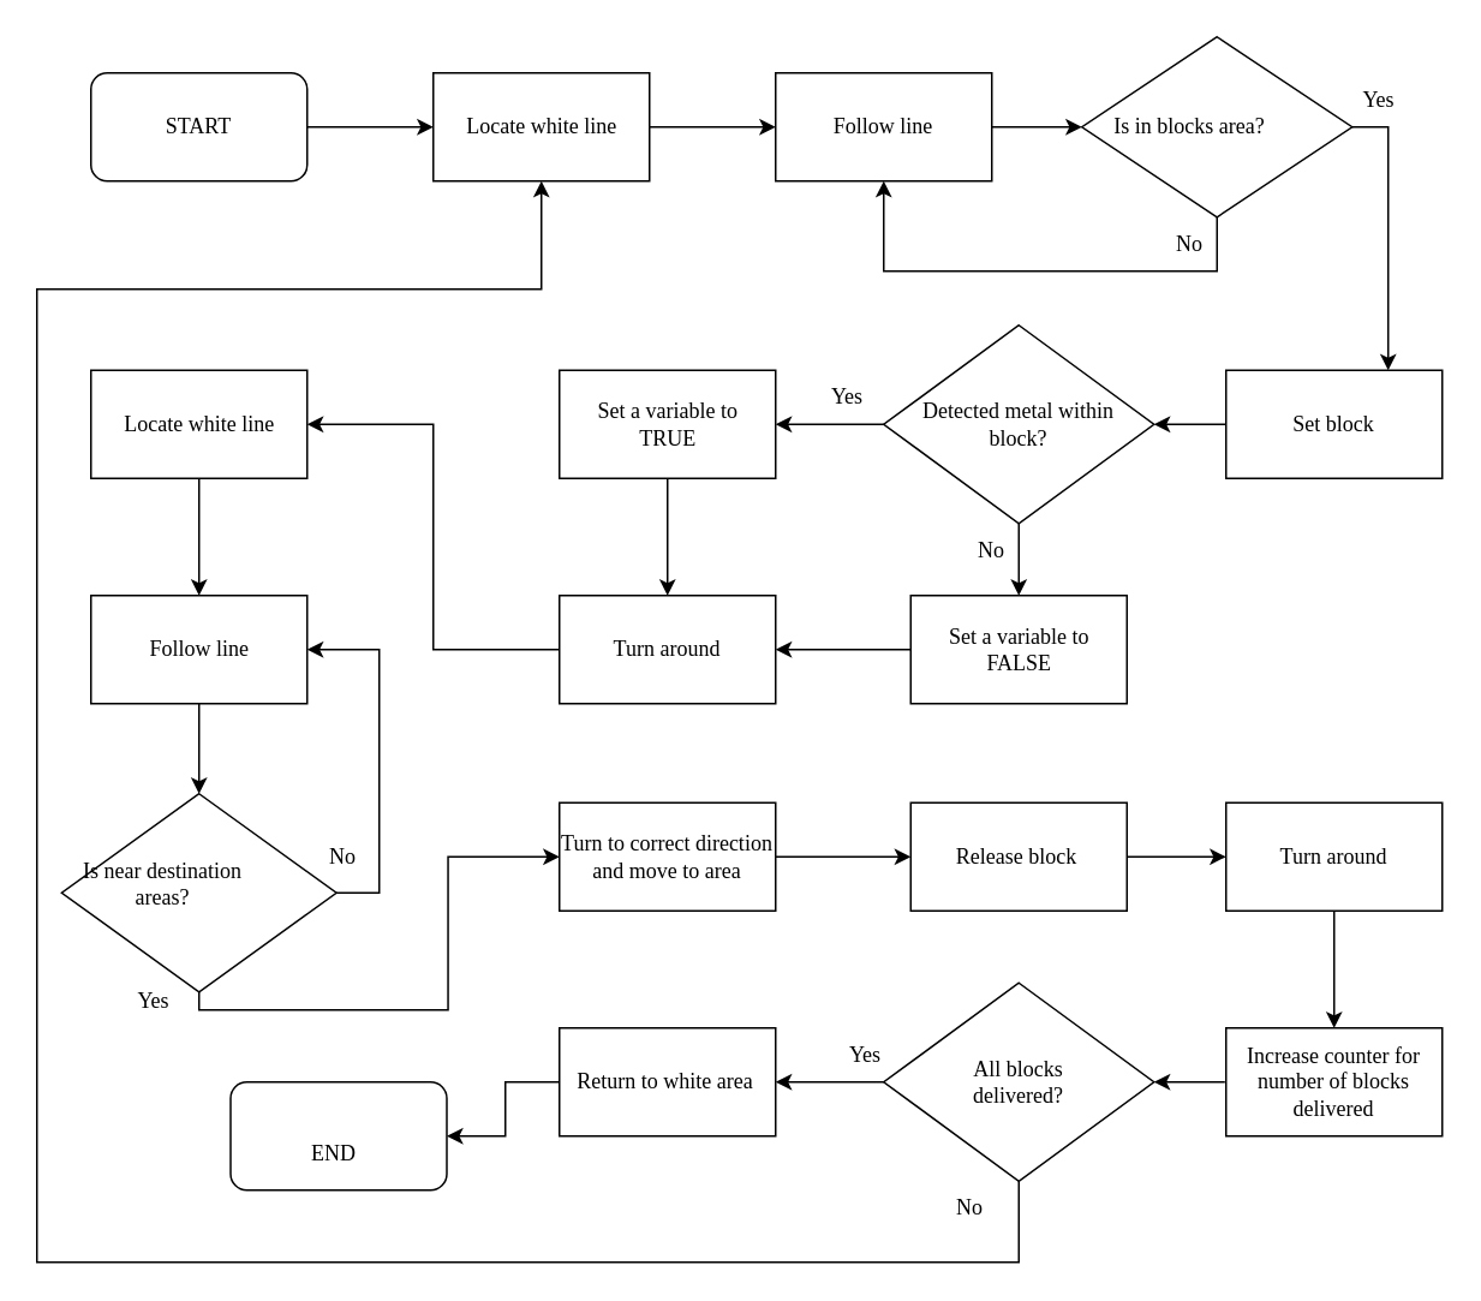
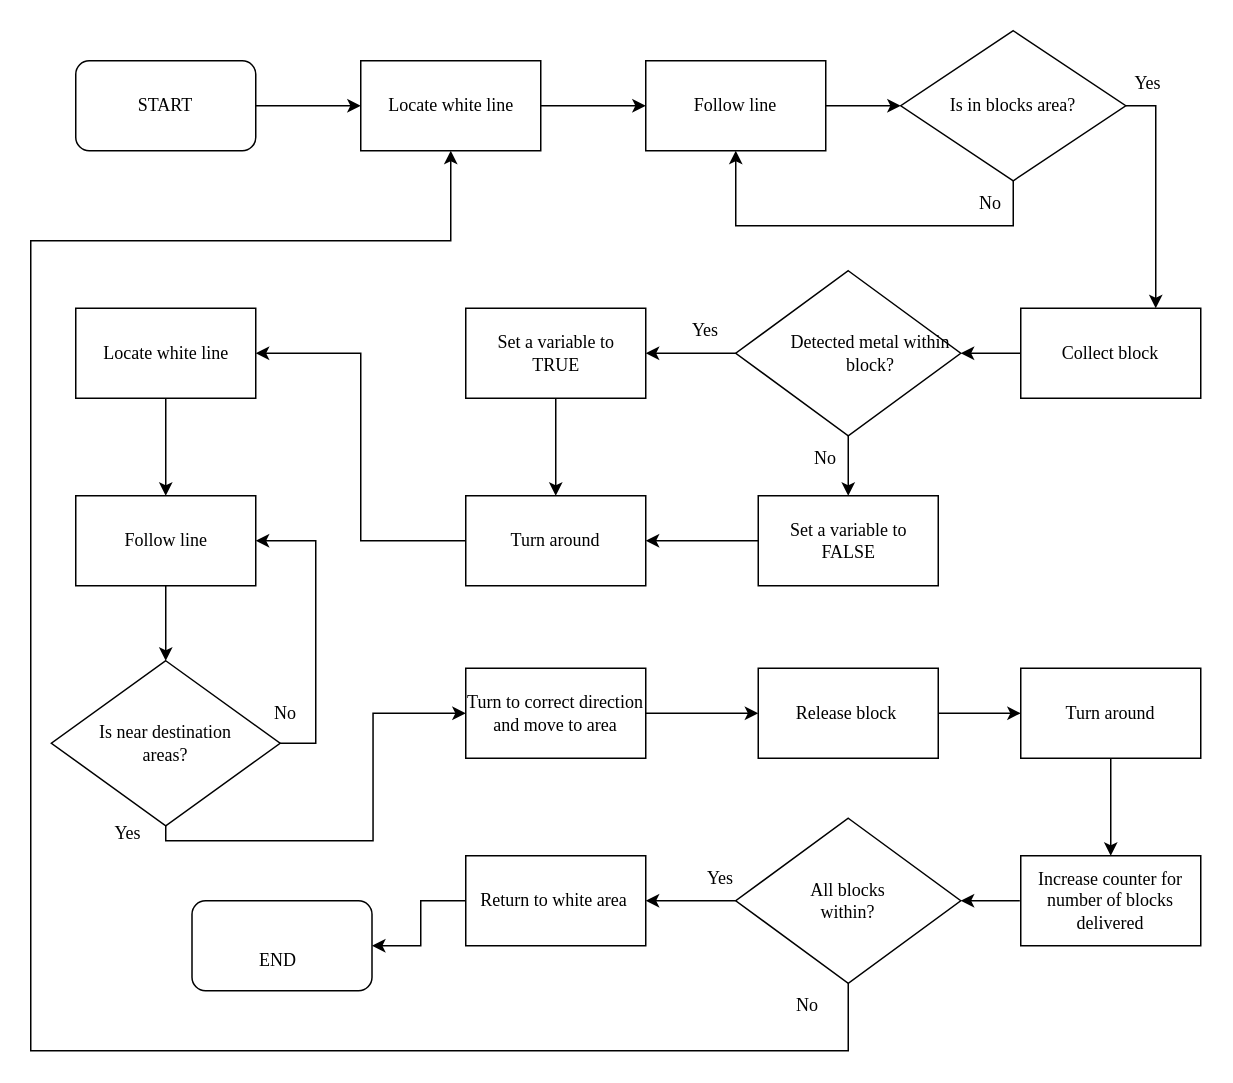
  <mxCell id="0" />
  <mxCell id="1" parent="0" />
  <mxCell id="2" style="edgeStyle=orthogonalEdgeStyle;rounded=0;orthogonalLoop=1;jettySize=auto;html=1;exitX=1;exitY=0.5;exitDx=0;exitDy=0;entryX=0;entryY=0.5;entryDx=0;entryDy=0;fontFamily=Comic Sans MS;" parent="1" source="3" target="6" edge="1"><mxGeometry relative="1" as="geometry" /></mxCell>
  <mxCell id="3" value="" style="rounded=1;whiteSpace=wrap;html=1;fontFamily=Comic Sans MS;" parent="1" vertex="1"><mxGeometry x="50" y="40" width="120" height="60" as="geometry" /></mxCell>
  <mxCell id="4" value="START" style="text;html=1;strokeColor=none;fillColor=none;align=center;verticalAlign=middle;whiteSpace=wrap;rounded=0;fontFamily=Comic Sans MS;" parent="1" vertex="1"><mxGeometry x="80" y="55" width="60" height="30" as="geometry" /></mxCell>
  <mxCell id="5" style="edgeStyle=orthogonalEdgeStyle;rounded=0;orthogonalLoop=1;jettySize=auto;html=1;exitX=1;exitY=0.5;exitDx=0;exitDy=0;entryX=0;entryY=0.5;entryDx=0;entryDy=0;fontFamily=Comic Sans MS;" parent="1" source="6" target="10" edge="1"><mxGeometry relative="1" as="geometry" /></mxCell>
  <mxCell id="6" value="" style="rounded=0;whiteSpace=wrap;html=1;fontFamily=Comic Sans MS;" parent="1" vertex="1"><mxGeometry x="240" y="40" width="120" height="60" as="geometry" /></mxCell>
  <mxCell id="7" value="Locate white line" style="text;html=1;strokeColor=none;fillColor=none;align=center;verticalAlign=middle;whiteSpace=wrap;rounded=0;fontFamily=Comic Sans MS;" parent="1" vertex="1"><mxGeometry x="247.5" y="55" width="105" height="30" as="geometry" /></mxCell>
  <mxCell id="8" value="" style="rounded=0;whiteSpace=wrap;html=1;fontFamily=Comic Sans MS;" parent="1" vertex="1"><mxGeometry x="430" y="40" width="120" height="60" as="geometry" /></mxCell>
  <mxCell id="9" style="edgeStyle=orthogonalEdgeStyle;rounded=0;orthogonalLoop=1;jettySize=auto;html=1;exitX=1;exitY=0.5;exitDx=0;exitDy=0;entryX=0;entryY=0.5;entryDx=0;entryDy=0;fontFamily=Comic Sans MS;" parent="1" source="10" target="12" edge="1"><mxGeometry relative="1" as="geometry" /></mxCell>
  <mxCell id="10" value="Follow line" style="text;html=1;strokeColor=none;fillColor=none;align=center;verticalAlign=middle;whiteSpace=wrap;rounded=0;fontFamily=Comic Sans MS;" parent="1" vertex="1"><mxGeometry x="430" y="55" width="120" height="30" as="geometry" /></mxCell>
  <mxCell id="11" style="edgeStyle=orthogonalEdgeStyle;rounded=0;orthogonalLoop=1;jettySize=auto;html=1;exitX=1;exitY=0.5;exitDx=0;exitDy=0;fontFamily=Comic Sans MS;entryX=0.75;entryY=0;entryDx=0;entryDy=0;" parent="1" source="12" target="16" edge="1"><mxGeometry relative="1" as="geometry"><mxPoint x="770" y="180" as="targetPoint" /></mxGeometry></mxCell>
  <mxCell id="12" value="" style="rhombus;whiteSpace=wrap;html=1;fontFamily=Comic Sans MS;" parent="1" vertex="1"><mxGeometry x="600" y="20" width="150" height="100" as="geometry" /></mxCell>
- <mxCell id="13" value="Is in blocks area?" style="text;html=1;strokeColor=none;fillColor=none;align=center;verticalAlign=middle;whiteSpace=wrap;rounded=0;fontFamily=Comic Sans MS;" parent="1" vertex="1"><mxGeometry x="615" y="55" width="90" height="30" as="geometry" /></mxCell>
+ <mxCell id="13" value="Is in blocks area?" style="text;html=1;strokeColor=none;fillColor=none;align=center;verticalAlign=middle;whiteSpace=wrap;rounded=0;fontFamily=Comic Sans MS;" parent="1" vertex="1"><mxGeometry x="630" y="55" width="90" height="30" as="geometry" /></mxCell>
  <mxCell id="14" value="" style="endArrow=classic;html=1;rounded=0;fontFamily=Comic Sans MS;edgeStyle=orthogonalEdgeStyle;exitX=0.5;exitY=1;exitDx=0;exitDy=0;entryX=0.5;entryY=1;entryDx=0;entryDy=0;" parent="1" source="12" target="8" edge="1"><mxGeometry width="50" height="50" relative="1" as="geometry"><mxPoint x="560" y="180" as="sourcePoint" /><mxPoint x="610" y="130" as="targetPoint" /><Array as="points"><mxPoint x="675" y="150" /><mxPoint x="490" y="150" /></Array></mxGeometry></mxCell>
  <mxCell id="15" style="edgeStyle=orthogonalEdgeStyle;rounded=0;orthogonalLoop=1;jettySize=auto;html=1;exitX=0;exitY=0.5;exitDx=0;exitDy=0;entryX=1;entryY=0.5;entryDx=0;entryDy=0;fontFamily=Comic Sans MS;" parent="1" source="16" target="20" edge="1"><mxGeometry relative="1" as="geometry" /></mxCell>
  <mxCell id="16" value="" style="rounded=0;whiteSpace=wrap;html=1;fontFamily=Comic Sans MS;" parent="1" vertex="1"><mxGeometry x="680" y="205" width="120" height="60" as="geometry" /></mxCell>
- <mxCell id="17" value="Set block" style="text;html=1;strokeColor=none;fillColor=none;align=center;verticalAlign=middle;whiteSpace=wrap;rounded=0;fontFamily=Comic Sans MS;" parent="1" vertex="1"><mxGeometry x="685" y="220" width="110" height="30" as="geometry" /></mxCell>
+ <mxCell id="17" value="Collect block" style="text;html=1;strokeColor=none;fillColor=none;align=center;verticalAlign=middle;whiteSpace=wrap;rounded=0;fontFamily=Comic Sans MS;" parent="1" vertex="1"><mxGeometry x="685" y="220" width="110" height="30" as="geometry" /></mxCell>
  <mxCell id="18" style="edgeStyle=orthogonalEdgeStyle;rounded=0;orthogonalLoop=1;jettySize=auto;html=1;exitX=0.5;exitY=1;exitDx=0;exitDy=0;entryX=0.5;entryY=0;entryDx=0;entryDy=0;fontFamily=Comic Sans MS;" parent="1" source="20" target="27" edge="1"><mxGeometry relative="1" as="geometry" /></mxCell>
  <mxCell id="19" style="edgeStyle=orthogonalEdgeStyle;rounded=0;orthogonalLoop=1;jettySize=auto;html=1;exitX=0;exitY=0.5;exitDx=0;exitDy=0;entryX=1;entryY=0.5;entryDx=0;entryDy=0;fontFamily=Comic Sans MS;" parent="1" source="20" target="25" edge="1"><mxGeometry relative="1" as="geometry" /></mxCell>
  <mxCell id="20" value="" style="rhombus;whiteSpace=wrap;html=1;fontFamily=Comic Sans MS;" parent="1" vertex="1"><mxGeometry x="490" y="180" width="150" height="110" as="geometry" /></mxCell>
  <mxCell id="21" value="Yes" style="text;html=1;strokeColor=none;fillColor=none;align=center;verticalAlign=middle;whiteSpace=wrap;rounded=0;fontFamily=Comic Sans MS;" parent="1" vertex="1"><mxGeometry x="735" y="40" width="60" height="30" as="geometry" /></mxCell>
  <mxCell id="22" value="No" style="text;html=1;strokeColor=none;fillColor=none;align=center;verticalAlign=middle;whiteSpace=wrap;rounded=0;fontFamily=Comic Sans MS;" parent="1" vertex="1"><mxGeometry x="630" y="120" width="60" height="30" as="geometry" /></mxCell>
- <mxCell id="23" value="Detected metal within block?" style="text;html=1;strokeColor=none;fillColor=none;align=center;verticalAlign=middle;whiteSpace=wrap;rounded=0;fontFamily=Comic Sans MS;" parent="1" vertex="1"><mxGeometry x="510" y="220" width="110" height="30" as="geometry" /></mxCell>
+ <mxCell id="23" value="Detected metal within block?" style="text;html=1;strokeColor=none;fillColor=none;align=center;verticalAlign=middle;whiteSpace=wrap;rounded=0;fontFamily=Comic Sans MS;" parent="1" vertex="1"><mxGeometry x="525" y="220" width="110" height="30" as="geometry" /></mxCell>
  <mxCell id="24" style="edgeStyle=orthogonalEdgeStyle;rounded=0;orthogonalLoop=1;jettySize=auto;html=1;exitX=0.5;exitY=1;exitDx=0;exitDy=0;entryX=0.5;entryY=0;entryDx=0;entryDy=0;fontFamily=Comic Sans MS;" parent="1" source="25" target="32" edge="1"><mxGeometry relative="1" as="geometry" /></mxCell>
  <mxCell id="25" value="" style="rounded=0;whiteSpace=wrap;html=1;fontFamily=Comic Sans MS;" parent="1" vertex="1"><mxGeometry x="310" y="205" width="120" height="60" as="geometry" /></mxCell>
  <mxCell id="26" style="edgeStyle=orthogonalEdgeStyle;rounded=0;orthogonalLoop=1;jettySize=auto;html=1;exitX=0;exitY=0.5;exitDx=0;exitDy=0;entryX=1;entryY=0.5;entryDx=0;entryDy=0;fontFamily=Comic Sans MS;" parent="1" source="27" target="32" edge="1"><mxGeometry relative="1" as="geometry" /></mxCell>
  <mxCell id="27" value="" style="rounded=0;whiteSpace=wrap;html=1;fontFamily=Comic Sans MS;" parent="1" vertex="1"><mxGeometry x="505" y="330" width="120" height="60" as="geometry" /></mxCell>
  <mxCell id="28" value="Yes" style="text;html=1;strokeColor=none;fillColor=none;align=center;verticalAlign=middle;whiteSpace=wrap;rounded=0;fontFamily=Comic Sans MS;" parent="1" vertex="1"><mxGeometry x="440" y="205" width="60" height="30" as="geometry" /></mxCell>
  <mxCell id="29" value="No" style="text;html=1;strokeColor=none;fillColor=none;align=center;verticalAlign=middle;whiteSpace=wrap;rounded=0;fontFamily=Comic Sans MS;" parent="1" vertex="1"><mxGeometry x="520" y="290" width="60" height="30" as="geometry" /></mxCell>
  <mxCell id="30" value="Set a variable to TRUE" style="text;html=1;strokeColor=none;fillColor=none;align=center;verticalAlign=middle;whiteSpace=wrap;rounded=0;fontFamily=Comic Sans MS;" parent="1" vertex="1"><mxGeometry x="318.75" y="220" width="102.5" height="30" as="geometry" /></mxCell>
  <mxCell id="31" value="Set a variable to FALSE" style="text;html=1;strokeColor=none;fillColor=none;align=center;verticalAlign=middle;whiteSpace=wrap;rounded=0;fontFamily=Comic Sans MS;" parent="1" vertex="1"><mxGeometry x="513.75" y="345" width="102.5" height="30" as="geometry" /></mxCell>
  <mxCell id="32" value="" style="rounded=0;whiteSpace=wrap;html=1;fontFamily=Comic Sans MS;" parent="1" vertex="1"><mxGeometry x="310" y="330" width="120" height="60" as="geometry" /></mxCell>
  <mxCell id="33" value="Turn around" style="text;html=1;strokeColor=none;fillColor=none;align=center;verticalAlign=middle;whiteSpace=wrap;rounded=0;fontFamily=Comic Sans MS;" parent="1" vertex="1"><mxGeometry x="315" y="345" width="110" height="30" as="geometry" /></mxCell>
  <mxCell id="34" style="edgeStyle=orthogonalEdgeStyle;rounded=0;orthogonalLoop=1;jettySize=auto;html=1;exitX=0.5;exitY=1;exitDx=0;exitDy=0;entryX=0.5;entryY=0;entryDx=0;entryDy=0;fontFamily=Comic Sans MS;" parent="1" source="35" target="38" edge="1"><mxGeometry relative="1" as="geometry" /></mxCell>
  <mxCell id="35" value="" style="rounded=0;whiteSpace=wrap;html=1;fontFamily=Comic Sans MS;" parent="1" vertex="1"><mxGeometry x="50" y="205" width="120" height="60" as="geometry" /></mxCell>
  <mxCell id="36" value="Locate white line" style="text;html=1;strokeColor=none;fillColor=none;align=center;verticalAlign=middle;whiteSpace=wrap;rounded=0;fontFamily=Comic Sans MS;" parent="1" vertex="1"><mxGeometry x="57.5" y="220" width="105" height="30" as="geometry" /></mxCell>
  <mxCell id="37" style="edgeStyle=orthogonalEdgeStyle;rounded=0;orthogonalLoop=1;jettySize=auto;html=1;exitX=0.5;exitY=1;exitDx=0;exitDy=0;entryX=0.5;entryY=0;entryDx=0;entryDy=0;fontFamily=Comic Sans MS;" parent="1" source="38" target="41" edge="1"><mxGeometry relative="1" as="geometry" /></mxCell>
  <mxCell id="38" value="" style="rounded=0;whiteSpace=wrap;html=1;fontFamily=Comic Sans MS;" parent="1" vertex="1"><mxGeometry x="50" y="330" width="120" height="60" as="geometry" /></mxCell>
  <mxCell id="39" value="Follow line" style="text;html=1;strokeColor=none;fillColor=none;align=center;verticalAlign=middle;whiteSpace=wrap;rounded=0;fontFamily=Comic Sans MS;" parent="1" vertex="1"><mxGeometry x="63.75" y="345" width="92.5" height="30" as="geometry" /></mxCell>
  <mxCell id="40" value="" style="endArrow=classic;html=1;rounded=0;fontFamily=Comic Sans MS;edgeStyle=orthogonalEdgeStyle;exitX=0;exitY=0.5;exitDx=0;exitDy=0;entryX=1;entryY=0.5;entryDx=0;entryDy=0;" parent="1" source="32" target="35" edge="1"><mxGeometry width="50" height="50" relative="1" as="geometry"><mxPoint x="290" y="520" as="sourcePoint" /><mxPoint x="340" y="470" as="targetPoint" /></mxGeometry></mxCell>
  <mxCell id="41" value="" style="rhombus;whiteSpace=wrap;html=1;fontFamily=Comic Sans MS;" parent="1" vertex="1"><mxGeometry x="33.75" y="440" width="152.5" height="110" as="geometry" /></mxCell>
- <mxCell id="42" value="Is near destination areas?" style="text;html=1;strokeColor=none;fillColor=none;align=center;verticalAlign=middle;whiteSpace=wrap;rounded=0;fontFamily=Comic Sans MS;" parent="1" vertex="1"><mxGeometry x="40" y="475" width="100" height="30" as="geometry" /></mxCell>
+ <mxCell id="42" value="Is near destination areas?" style="text;html=1;strokeColor=none;fillColor=none;align=center;verticalAlign=middle;whiteSpace=wrap;rounded=0;fontFamily=Comic Sans MS;" parent="1" vertex="1"><mxGeometry x="60" y="480" width="100" height="30" as="geometry" /></mxCell>
  <mxCell id="43" value="" style="endArrow=classic;html=1;rounded=0;fontFamily=Comic Sans MS;edgeStyle=orthogonalEdgeStyle;exitX=1;exitY=0.5;exitDx=0;exitDy=0;entryX=1;entryY=0.5;entryDx=0;entryDy=0;" parent="1" source="41" target="38" edge="1"><mxGeometry width="50" height="50" relative="1" as="geometry"><mxPoint x="300" y="560" as="sourcePoint" /><mxPoint x="350" y="510" as="targetPoint" /><Array as="points"><mxPoint x="210" y="495" /><mxPoint x="210" y="360" /></Array></mxGeometry></mxCell>
  <mxCell id="44" value="No" style="text;html=1;strokeColor=none;fillColor=none;align=center;verticalAlign=middle;whiteSpace=wrap;rounded=0;fontFamily=Comic Sans MS;" parent="1" vertex="1"><mxGeometry x="180" y="460" width="20" height="30" as="geometry" /></mxCell>
  <mxCell id="45" value="" style="endArrow=classic;html=1;rounded=0;fontFamily=Comic Sans MS;edgeStyle=orthogonalEdgeStyle;exitX=0.5;exitY=1;exitDx=0;exitDy=0;entryX=0;entryY=0.5;entryDx=0;entryDy=0;" parent="1" source="41" target="46" edge="1"><mxGeometry width="50" height="50" relative="1" as="geometry"><mxPoint x="290" y="620" as="sourcePoint" /><mxPoint x="320" y="470" as="targetPoint" /></mxGeometry></mxCell>
  <mxCell id="46" value="" style="rounded=0;whiteSpace=wrap;html=1;fontFamily=Comic Sans MS;" parent="1" vertex="1"><mxGeometry x="310" y="445" width="120" height="60" as="geometry" /></mxCell>
  <mxCell id="47" value="Yes" style="text;html=1;strokeColor=none;fillColor=none;align=center;verticalAlign=middle;whiteSpace=wrap;rounded=0;fontFamily=Comic Sans MS;" parent="1" vertex="1"><mxGeometry x="70" y="540" width="30" height="30" as="geometry" /></mxCell>
  <mxCell id="48" style="edgeStyle=orthogonalEdgeStyle;rounded=0;orthogonalLoop=1;jettySize=auto;html=1;exitX=1;exitY=0.5;exitDx=0;exitDy=0;entryX=0;entryY=0.5;entryDx=0;entryDy=0;fontFamily=Comic Sans MS;" parent="1" source="49" target="51" edge="1"><mxGeometry relative="1" as="geometry" /></mxCell>
  <mxCell id="49" value="Turn to correct direction and move to area" style="text;html=1;strokeColor=none;fillColor=none;align=center;verticalAlign=middle;whiteSpace=wrap;rounded=0;fontFamily=Comic Sans MS;" parent="1" vertex="1"><mxGeometry x="310" y="445" width="120" height="60" as="geometry" /></mxCell>
  <mxCell id="50" style="edgeStyle=orthogonalEdgeStyle;rounded=0;orthogonalLoop=1;jettySize=auto;html=1;exitX=1;exitY=0.5;exitDx=0;exitDy=0;entryX=0;entryY=0.5;entryDx=0;entryDy=0;fontFamily=Comic Sans MS;" parent="1" source="51" target="54" edge="1"><mxGeometry relative="1" as="geometry" /></mxCell>
  <mxCell id="51" value="" style="rounded=0;whiteSpace=wrap;html=1;fontFamily=Comic Sans MS;" parent="1" vertex="1"><mxGeometry x="505" y="445" width="120" height="60" as="geometry" /></mxCell>
  <mxCell id="52" value="Release block" style="text;html=1;strokeColor=none;fillColor=none;align=center;verticalAlign=middle;whiteSpace=wrap;rounded=0;fontFamily=Comic Sans MS;" parent="1" vertex="1"><mxGeometry x="504" y="460" width="120" height="30" as="geometry" /></mxCell>
  <mxCell id="53" style="edgeStyle=orthogonalEdgeStyle;rounded=0;orthogonalLoop=1;jettySize=auto;html=1;exitX=0.5;exitY=1;exitDx=0;exitDy=0;entryX=0.5;entryY=0;entryDx=0;entryDy=0;fontFamily=Comic Sans MS;" parent="1" source="54" target="56" edge="1"><mxGeometry relative="1" as="geometry" /></mxCell>
  <mxCell id="54" value="" style="rounded=0;whiteSpace=wrap;html=1;fontFamily=Comic Sans MS;" parent="1" vertex="1"><mxGeometry x="680" y="445" width="120" height="60" as="geometry" /></mxCell>
  <mxCell id="55" value="Turn around" style="text;html=1;strokeColor=none;fillColor=none;align=center;verticalAlign=middle;whiteSpace=wrap;rounded=0;fontFamily=Comic Sans MS;" parent="1" vertex="1"><mxGeometry x="695" y="460" width="90" height="30" as="geometry" /></mxCell>
  <mxCell id="56" value="" style="rounded=0;whiteSpace=wrap;html=1;fontFamily=Comic Sans MS;" parent="1" vertex="1"><mxGeometry x="680" y="570" width="120" height="60" as="geometry" /></mxCell>
  <mxCell id="57" style="edgeStyle=orthogonalEdgeStyle;rounded=0;orthogonalLoop=1;jettySize=auto;html=1;exitX=-0.072;exitY=0.5;exitDx=0;exitDy=0;entryX=1;entryY=0.5;entryDx=0;entryDy=0;fontFamily=Comic Sans MS;exitPerimeter=0;" parent="1" source="58" target="60" edge="1"><mxGeometry relative="1" as="geometry" /></mxCell>
  <mxCell id="58" value="Increase counter for number of blocks delivered" style="text;html=1;strokeColor=none;fillColor=none;align=center;verticalAlign=middle;whiteSpace=wrap;rounded=0;fontFamily=Comic Sans MS;" parent="1" vertex="1"><mxGeometry x="687" y="570" width="106" height="60" as="geometry" /></mxCell>
  <mxCell id="59" style="edgeStyle=orthogonalEdgeStyle;rounded=0;orthogonalLoop=1;jettySize=auto;html=1;exitX=0;exitY=0.5;exitDx=0;exitDy=0;entryX=1;entryY=0.5;entryDx=0;entryDy=0;fontFamily=Comic Sans MS;" parent="1" source="60" target="62" edge="1"><mxGeometry relative="1" as="geometry" /></mxCell>
  <mxCell id="60" value="" style="rhombus;whiteSpace=wrap;html=1;fontFamily=Comic Sans MS;" parent="1" vertex="1"><mxGeometry x="490" y="545" width="150" height="110" as="geometry" /></mxCell>
- <mxCell id="61" value="All blocks delivered?" style="text;html=1;strokeColor=none;fillColor=none;align=center;verticalAlign=middle;whiteSpace=wrap;rounded=0;fontFamily=Comic Sans MS;" parent="1" vertex="1"><mxGeometry x="520" y="575" width="90" height="50" as="geometry" /></mxCell>
+ <mxCell id="61" value="All blocks within?" style="text;html=1;strokeColor=none;fillColor=none;align=center;verticalAlign=middle;whiteSpace=wrap;rounded=0;fontFamily=Comic Sans MS;" parent="1" vertex="1"><mxGeometry x="520" y="575" width="90" height="50" as="geometry" /></mxCell>
  <mxCell id="62" value="" style="rounded=0;whiteSpace=wrap;html=1;fontFamily=Comic Sans MS;" parent="1" vertex="1"><mxGeometry x="310" y="570" width="120" height="60" as="geometry" /></mxCell>
  <mxCell id="63" value="Return to white area" style="text;html=1;strokeColor=none;fillColor=none;align=center;verticalAlign=middle;whiteSpace=wrap;rounded=0;fontFamily=Comic Sans MS;" parent="1" vertex="1"><mxGeometry x="318.75" y="585" width="100" height="30" as="geometry" /></mxCell>
  <mxCell id="64" value="" style="endArrow=classic;html=1;rounded=0;fontFamily=Comic Sans MS;edgeStyle=orthogonalEdgeStyle;exitX=0.5;exitY=1;exitDx=0;exitDy=0;entryX=0.5;entryY=1;entryDx=0;entryDy=0;" parent="1" source="60" target="6" edge="1"><mxGeometry width="50" height="50" relative="1" as="geometry"><mxPoint x="450" y="740" as="sourcePoint" /><mxPoint x="300" y="160" as="targetPoint" /><Array as="points"><mxPoint x="565" y="700" /><mxPoint x="20" y="700" /><mxPoint x="20" y="160" /><mxPoint x="300" y="160" /></Array></mxGeometry></mxCell>
  <mxCell id="65" value="" style="rounded=1;whiteSpace=wrap;html=1;fontFamily=Comic Sans MS;" parent="1" vertex="1"><mxGeometry x="127.5" y="600" width="120" height="60" as="geometry" /></mxCell>
  <mxCell id="66" value="END" style="text;html=1;strokeColor=none;fillColor=none;align=center;verticalAlign=middle;whiteSpace=wrap;rounded=0;fontFamily=Comic Sans MS;" parent="1" vertex="1"><mxGeometry x="155" y="625" width="60" height="30" as="geometry" /></mxCell>
  <mxCell id="67" value="" style="endArrow=classic;html=1;rounded=0;fontFamily=Comic Sans MS;edgeStyle=orthogonalEdgeStyle;exitX=0;exitY=0.5;exitDx=0;exitDy=0;entryX=1;entryY=0.5;entryDx=0;entryDy=0;" parent="1" source="62" target="65" edge="1"><mxGeometry width="50" height="50" relative="1" as="geometry"><mxPoint x="300" y="730" as="sourcePoint" /><mxPoint x="350" y="680" as="targetPoint" /><Array as="points"><mxPoint x="280" y="600" /><mxPoint x="280" y="630" /></Array></mxGeometry></mxCell>
  <mxCell id="68" value="Yes" style="text;html=1;strokeColor=none;fillColor=none;align=center;verticalAlign=middle;whiteSpace=wrap;rounded=0;fontFamily=Comic Sans MS;" parent="1" vertex="1"><mxGeometry x="450" y="570" width="60" height="30" as="geometry" /></mxCell>
  <mxCell id="69" value="No" style="text;html=1;strokeColor=none;fillColor=none;align=center;verticalAlign=middle;whiteSpace=wrap;rounded=0;fontFamily=Comic Sans MS;" parent="1" vertex="1"><mxGeometry x="526.25" y="655" width="23.75" height="30" as="geometry" /></mxCell>
